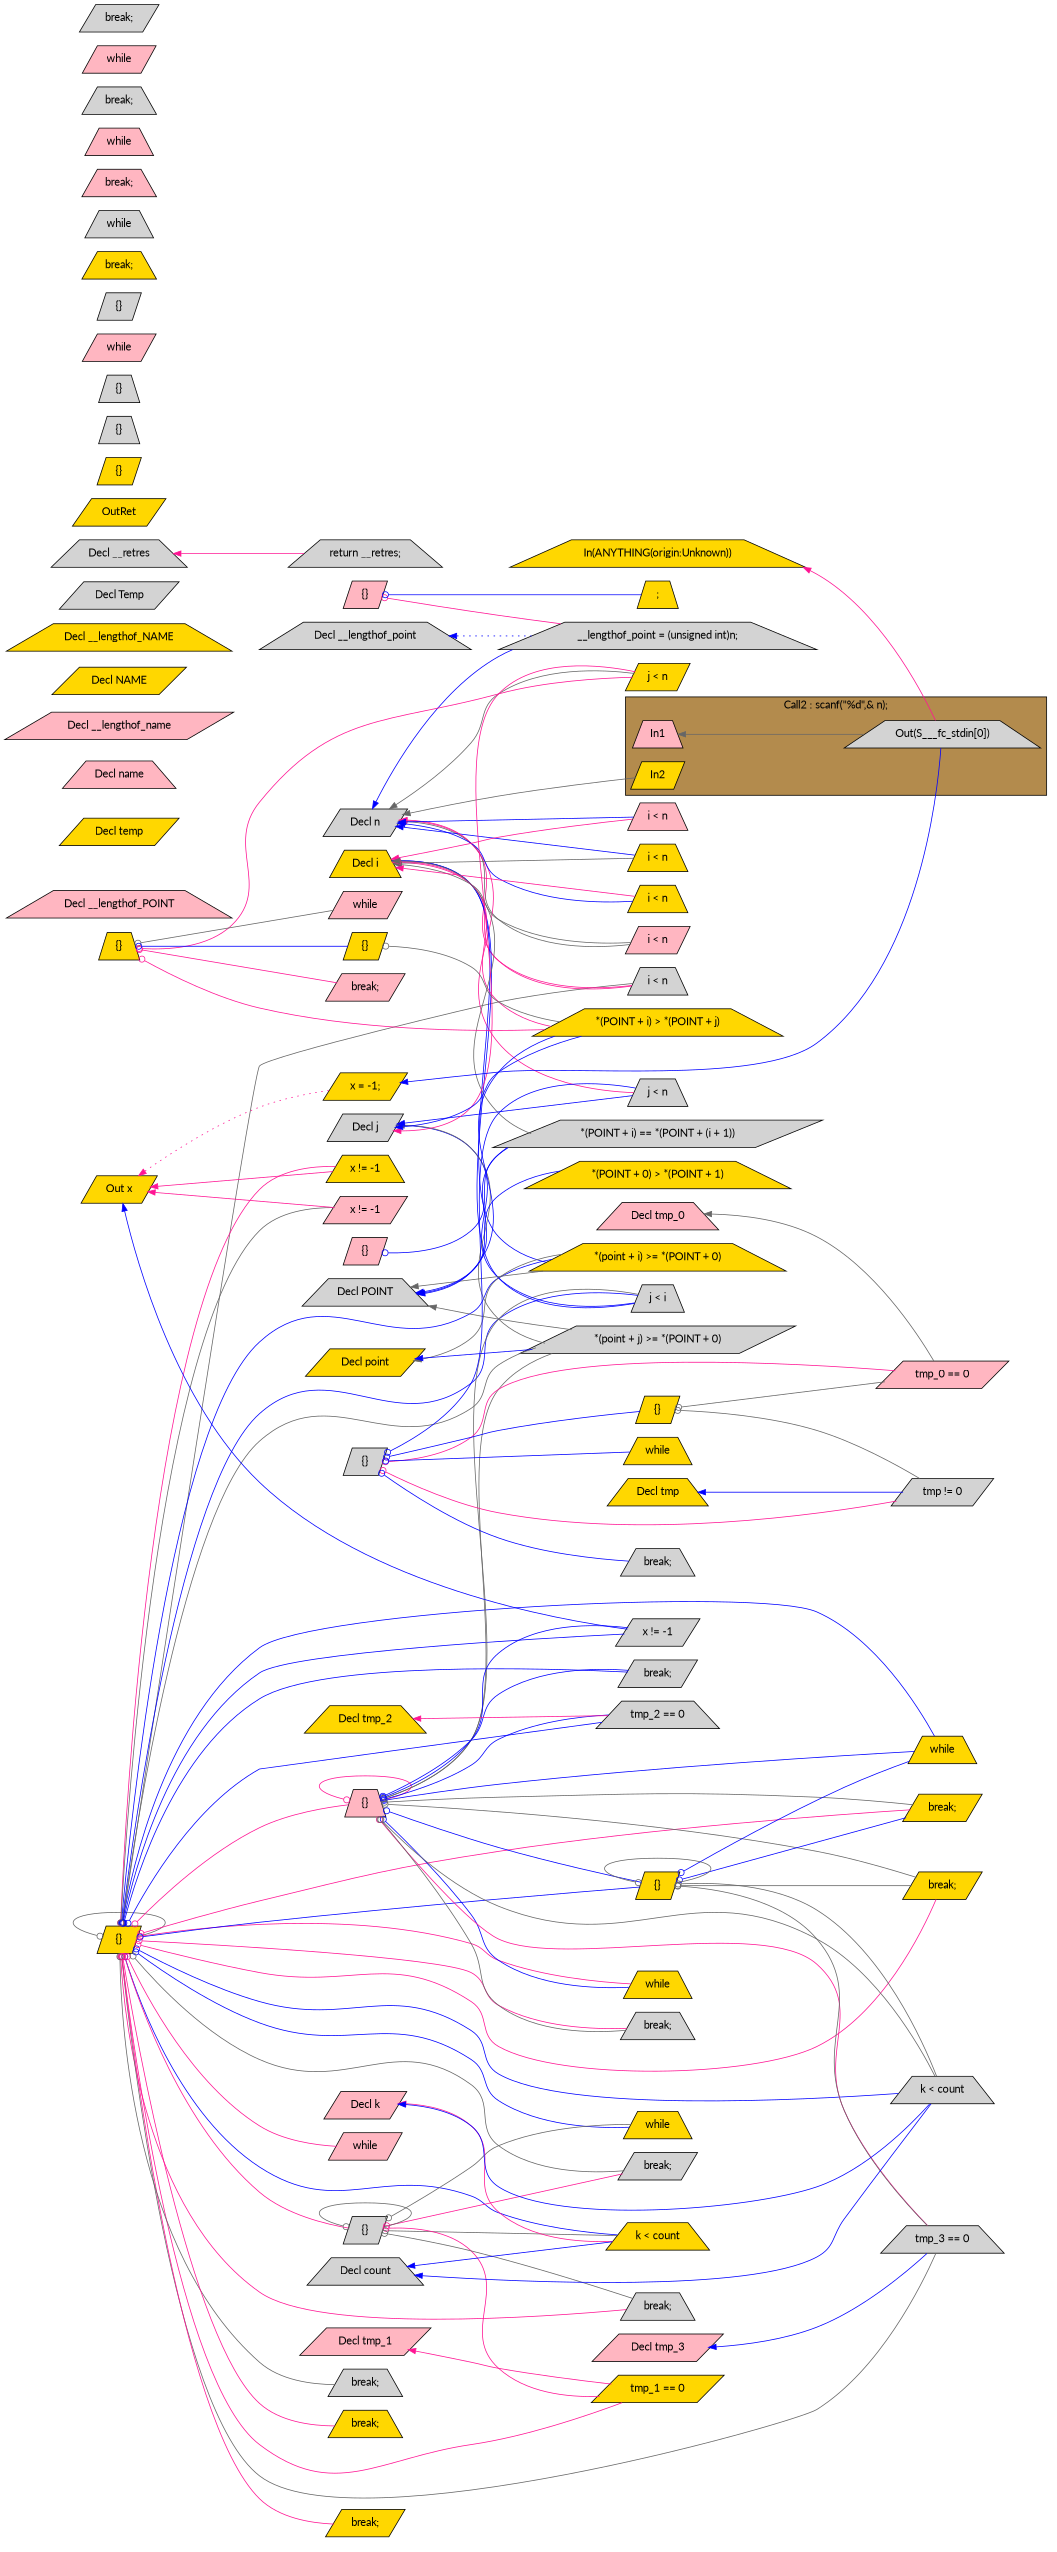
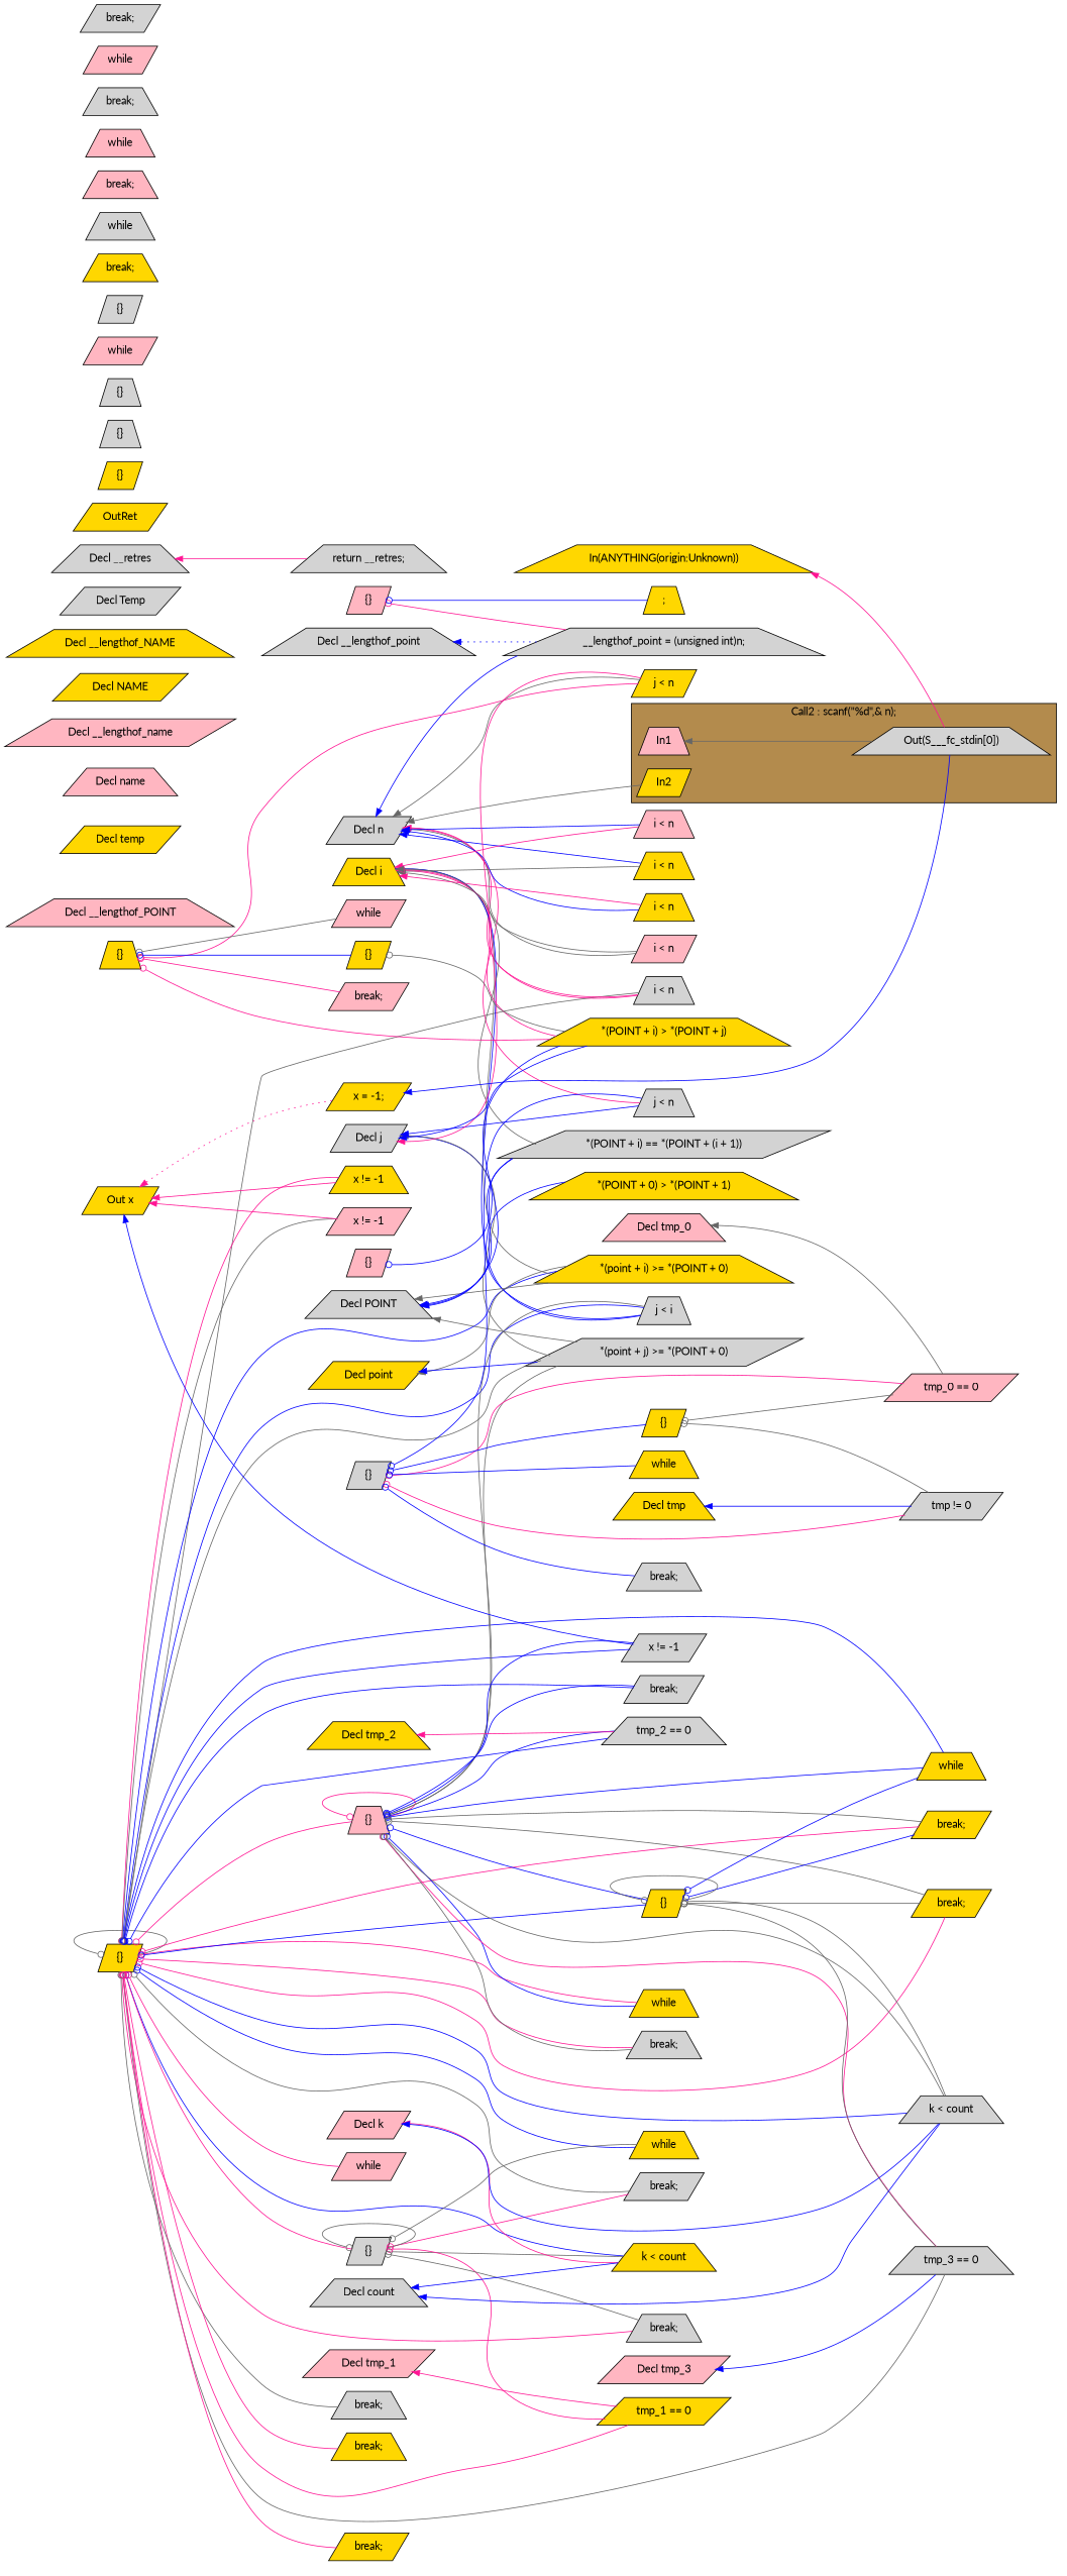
  digraph {
    fontname=Lato
    rankdir=LR
    node [fillcolor=gold fontname=Lato shape=trapezium style=filled]
    edge [color=blue dir=back fontname=Lato arrowtail=odot]
    n1 [fillcolor=lightpink label=In1]
    n2 [label=In2 shape=parallelogram]
    n3 [fillcolor=lightgrey label="Out(S___fc_stdin[0])"]
    n4 [fillcolor=lightpink label=while shape=parallelogram]
    n5 [fillcolor=lightgrey label="i < n"]
    n6 [label="{}" shape=parallelogram]
    n7 [label="*(point + i) >= *(POINT + 0)"]
    n8 [label=while]
    n9 [label="k < count"]
    n10 [fillcolor=lightgrey label="break;" shape=parallelogram]
    n11 [fillcolor=lightgrey label="{}" shape=parallelogram]
    n12 [label="tmp_1 == 0" shape=parallelogram]
    n13 [fillcolor=lightgrey label="break;"]
    n14 [label="x != -1"]
    n15 [label=while]
    n16 [fillcolor=lightgrey label="j < i"]
    n17 [fillcolor=lightgrey label="break;" shape=parallelogram]
    n18 [fillcolor=lightpink label="{}"]
    n19 [fillcolor=lightgrey label="tmp_2 == 0"]
    n20 [fillcolor=lightgrey label="*(point + j) >= *(POINT + 0)" shape=parallelogram]
    n21 [label=while]
    n22 [fillcolor=lightgrey label="k < count"]
    n23 [label="break;" shape=parallelogram]
    n24 [label="{}" shape=parallelogram]
    n25 [fillcolor=lightgrey label="tmp_3 == 0"]
    n26 [label="break;" shape=parallelogram]
    n27 [fillcolor=lightgrey label="x != -1" shape=parallelogram]
    n28 [fillcolor=lightgrey label="break;"]
    n29 [fillcolor=lightpink label="x != -1" shape=parallelogram]
    n30 [label="break;" shape=parallelogram]
    n31 [fillcolor=lightgrey label="break;"]
    n32 [label="break;"]
    n33 [fillcolor=lightgrey label="Decl n" shape=parallelogram]
    n34 [fillcolor=lightgrey label="__lengthof_point = (unsigned int)n;"]
    n35 [fillcolor=lightpink label="i < n" shape=parallelogram]
    n36 [label="i < n"]
    n37 [fillcolor=lightgrey label="j < n"]
    n38 [label="i < n"]
    n39 [label="j < n" shape=parallelogram]
    n40 [fillcolor=lightpink label="i < n"]
    n41 [label="Decl i"]
    n42 [label="*(POINT + i) > *(POINT + j)"]
    n43 [fillcolor=lightgrey label="*(POINT + i) == *(POINT + (i + 1))" shape=parallelogram]
    n44 [fillcolor=lightgrey label="Decl j" shape=parallelogram]
    n45 [fillcolor=lightpink label="Decl k" shape=parallelogram]
    n46 [label="Out x" shape=parallelogram]
    n47 [label="x = -1;" shape=parallelogram]
    n48 [label="Decl point" shape=parallelogram]
    n49 [fillcolor=lightgrey label="Decl __lengthof_point"]
    n50 [fillcolor=lightgrey label="Decl POINT"]
    n51 [label="*(POINT + 0) > *(POINT + 1)"]
    n52 [fillcolor=lightpink label="Decl __lengthof_POINT"]
    n53 [label="Decl temp" shape=parallelogram]
    n54 [fillcolor=lightpink label="Decl name"]
    n55 [fillcolor=lightpink label="Decl __lengthof_name" shape=parallelogram]
    n56 [label="Decl NAME" shape=parallelogram]
    n57 [label="Decl __lengthof_NAME"]
    n58 [fillcolor=lightgrey label="Decl Temp" shape=parallelogram]
    n59 [label="Decl tmp"]
    n60 [fillcolor=lightgrey label="tmp != 0" shape=parallelogram]
    n61 [fillcolor=lightpink label="Decl tmp_0"]
    n62 [fillcolor=lightpink label="tmp_0 == 0" shape=parallelogram]
    n63 [fillcolor=lightgrey label="Decl count"]
    n64 [fillcolor=lightpink label="Decl tmp_1" shape=parallelogram]
    n65 [label="Decl tmp_2"]
    n66 [fillcolor=lightpink label="Decl tmp_3" shape=parallelogram]
    n67 [fillcolor=lightgrey label="Decl __retres"]
    n68 [fillcolor=lightgrey label="return __retres;"]
    n69 [fillcolor=lightpink label="{}" shape=parallelogram]
    n70 [label=";"]
    n71 [label=OutRet shape=parallelogram]
    n72 [label="In(ANYTHING(origin:Unknown))"]
    n73 [label="{}" shape=parallelogram]
    n74 [fillcolor=lightgrey label="{}"]
    n75 [fillcolor=lightgrey label="{}"]
    n76 [fillcolor=lightpink label=while shape=parallelogram]
    n77 [fillcolor=lightgrey label="{}" shape=parallelogram]
    n78 [label="break;"]
    n79 [fillcolor=lightgrey label=while]
    n80 [fillcolor=lightgrey label="{}" shape=parallelogram]
    n81 [label=while]
    n82 [fillcolor=lightgrey label="break;"]
    n83 [label="{}" shape=parallelogram]
    n84 [fillcolor=lightpink label="break;"]
    n85 [fillcolor=lightpink label=while]
    n86 [label="{}"]
    n87 [fillcolor=lightpink label=while shape=parallelogram]
    n88 [fillcolor=lightpink label="break;" shape=parallelogram]
    n89 [label="{}" shape=parallelogram]
    n90 [fillcolor=lightgrey label="break;"]
    n91 [fillcolor=lightpink label=while shape=parallelogram]
    n92 [fillcolor=lightpink label="{}" shape=parallelogram]
    n93 [fillcolor=lightgrey label="break;" shape=parallelogram]
    subgraph cluster_1 {
      fillcolor="#B38B4D"
      label="Call2 : scanf(\"%d\",& n);"
      style=filled
      n1
      n2
      n3
    }
    n1 -> n3 [color=gray40 arrowtail=""]
    n6 -> n4 [color=deeppink]
    n6 -> n5 [color=gray40]
    n6 -> n6 [color=gray40]
    n6 -> n7
    n6 -> n8
    n6 -> n9
    n6 -> n10 [color=gray40]
    n6 -> n11 [color=deeppink]
    n6 -> n12 [color=deeppink]
    n6 -> n13 [color=deeppink]
    n6 -> n14 [color=deeppink]
    n6 -> n15 [color=deeppink]
    n6 -> n16
    n6 -> n17
    n6 -> n18 [color=deeppink]
    n6 -> n19
    n6 -> n20 [color=gray40]
    n6 -> n21
    n6 -> n22
    n6 -> n23 [color=deeppink]
    n6 -> n24
    n6 -> n25 [color=gray40]
    n6 -> n26 [color=deeppink]
    n6 -> n27
    n6 -> n28 [color=deeppink]
    n6 -> n29 [color=gray40]
    n6 -> n30 [color=deeppink]
    n6 -> n31 [color=gray40]
    n6 -> n32 [color=deeppink]
    n11 -> n8 [color=gray40]
    n11 -> n9 [color=gray40]
    n11 -> n10 [color=deeppink]
    n11 -> n11 [color=gray40]
    n11 -> n12 [color=deeppink]
    n11 -> n13 [color=gray40]
    n18 -> n15
    n18 -> n16 [color=gray40]
    n18 -> n17
    n18 -> n18 [color=deeppink]
    n18 -> n19
    n18 -> n20 [color=gray40]
    n18 -> n21
    n18 -> n22 [color=gray40]
    n18 -> n23 [color=gray40]
    n18 -> n24
    n18 -> n25 [color=deeppink]
    n18 -> n26 [color=gray40]
    n18 -> n27
    n18 -> n28 [color=gray40]
    n24 -> n21
    n24 -> n22 [color=gray40]
    n24 -> n23
    n24 -> n24 [color=gray40]
    n24 -> n25 [color=gray40]
    n24 -> n26 [color=gray40]
    n33 -> n2 [color=gray40 arrowtail=""]
    n33 -> n5 [color=deeppink arrowtail=""]
    n33 -> n34 [arrowtail=""]
    n33 -> n35 [color=gray40 arrowtail=""]
    n33 -> n36 [arrowtail=""]
    n33 -> n37 [color=deeppink arrowtail=""]
    n33 -> n38 [arrowtail=""]
    n33 -> n39 [color=gray40 arrowtail=""]
    n33 -> n40 [arrowtail=""]
    n41 -> n5 [color=deeppink arrowtail=""]
-   n41 -> n7 [arrowtail=""]
+   n41 -> n7 [color=gray40 arrowtail=""]
    n41 -> n16 [arrowtail=""]
    n41 -> n35 [color=gray40 arrowtail=""]
    n41 -> n36 [color=gray40 arrowtail=""]
    n41 -> n38 [color=deeppink arrowtail=""]
    n41 -> n40 [color=deeppink arrowtail=""]
    n41 -> n42 [color=deeppink arrowtail=""]
    n41 -> n43 [color=gray40 arrowtail=""]
    n44 -> n16 [arrowtail=""]
    n44 -> n20 [color=gray40 arrowtail=""]
    n44 -> n37 [arrowtail=""]
    n44 -> n39 [color=deeppink arrowtail=""]
    n44 -> n42 [arrowtail=""]
    n45 -> n9 [color=deeppink arrowtail=""]
    n45 -> n22 [arrowtail=""]
    n46 -> n14 [color=deeppink arrowtail=""]
    n46 -> n27 [arrowtail=""]
    n46 -> n29 [color=deeppink arrowtail=""]
    n46 -> n47 [color=deeppink style=dotted arrowtail=""]
    n47 -> n3 [arrowtail=""]
    n48 -> n7 [color=gray40 arrowtail=""]
    n48 -> n20 [arrowtail=""]
    n49 -> n34 [style=dotted arrowtail=""]
    n50 -> n7 [color=gray40 arrowtail=""]
    n50 -> n20 [color=gray40 arrowtail=""]
    n50 -> n42 [arrowtail=""]
    n50 -> n43 [arrowtail=""]
    n50 -> n51 [arrowtail=""]
    n59 -> n60 [arrowtail=""]
    n61 -> n62 [color=gray40 arrowtail=""]
    n63 -> n9 [arrowtail=""]
    n63 -> n22 [arrowtail=""]
    n64 -> n12 [color=deeppink arrowtail=""]
    n65 -> n19 [color=deeppink arrowtail=""]
    n66 -> n25 [arrowtail=""]
    n67 -> n68 [color=deeppink arrowtail=""]
    n69 -> n34 [color=deeppink]
    n69 -> n70
    n72 -> n3 [color=deeppink arrowtail=""]
    n80 -> n37
    n80 -> n60 [color=deeppink]
    n80 -> n62 [color=deeppink]
    n80 -> n81
    n80 -> n82
    n80 -> n83
    n83 -> n60 [color=gray40]
    n83 -> n62 [color=gray40]
    n86 -> n39 [color=deeppink]
    n86 -> n42 [color=deeppink]
    n86 -> n87 [color=gray40]
    n86 -> n88 [color=deeppink]
    n86 -> n89
    n89 -> n42 [color=gray40]
    n92 -> n43
  }
